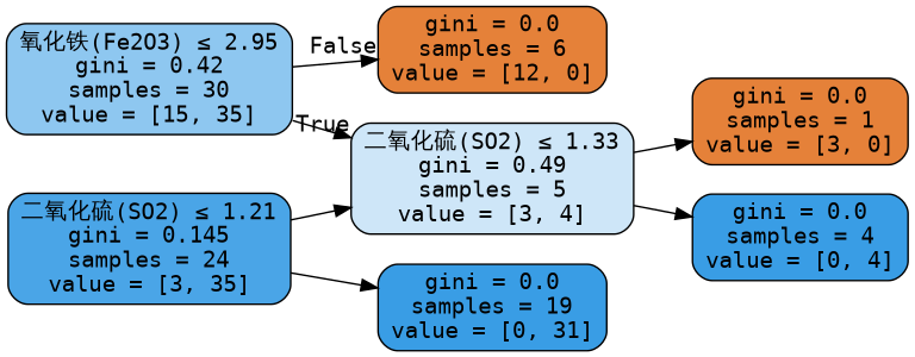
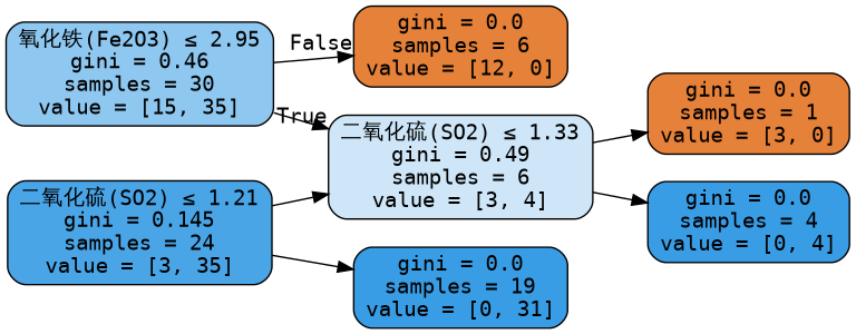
  digraph {
    fontname="DejaVu Sans Mono"
    rankdir=LR
    node [color=black fillcolor="#e58139" fontname="DejaVu Sans Mono" shape=box style="filled, rounded"]
    edge [fontname="DejaVu Sans Mono"]
-   n1 [fillcolor="#8ec7f0" label=<氧化铁(Fe2O3) &le; 2.95<br/>gini = 0.42<br/>samples = 30<br/>value = [15, 35]>]
+   n1 [fillcolor="#8ec7f0" label=<氧化铁(Fe2O3) &le; 2.95<br/>gini = 0.46<br/>samples = 30<br/>value = [15, 35]>]
    n2 [label=<gini = 0.0<br/>samples = 6<br/>value = [12, 0]>]
-   n3 [fillcolor="#cee6f8" label=<二氧化硫(SO2) &le; 1.33<br/>gini = 0.49<br/>samples = 5<br/>value = [3, 4]>]
+   n3 [fillcolor="#cee6f8" label=<二氧化硫(SO2) &le; 1.33<br/>gini = 0.49<br/>samples = 6<br/>value = [3, 4]>]
    n4 [fillcolor="#4aa5e7" label=<二氧化硫(SO2) &le; 1.21<br/>gini = 0.145<br/>samples = 24<br/>value = [3, 35]>]
    n5 [fillcolor="#399de5" label=<gini = 0.0<br/>samples = 19<br/>value = [0, 31]>]
    n6 [label=<gini = 0.0<br/>samples = 1<br/>value = [3, 0]>]
    n7 [fillcolor="#399de5" label=<gini = 0.0<br/>samples = 4<br/>value = [0, 4]>]
    n1 -> n2 [headlabel=False labelangle=-45 labeldistance=2.5]
    n1 -> n3 [headlabel=True labelangle=45 labeldistance=2.5]
    n3 -> n6
    n3 -> n7
    n4 -> n3
    n4 -> n5
  }
